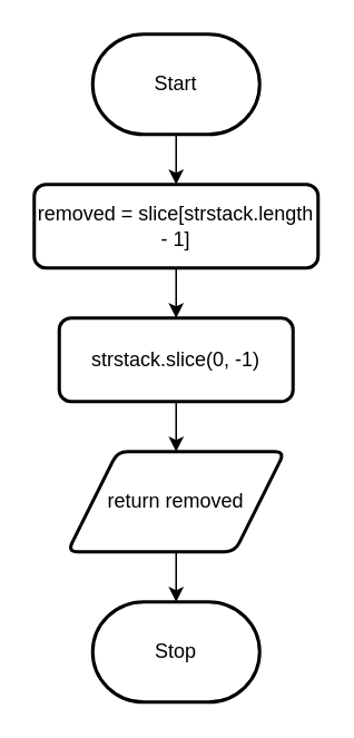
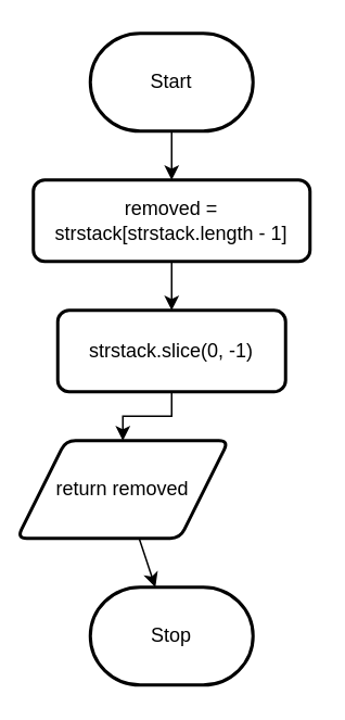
  <mxCell id="0" />
  <mxCell id="1" parent="0" />
  <mxCell id="2" value="" style="edgeStyle=orthogonalEdgeStyle;shape=connector;rounded=0;html=1;labelBackgroundColor=default;strokeColor=default;fontFamily=Helvetica;fontSize=11;fontColor=default;endArrow=classic;" parent="1" source="3" edge="1"><mxGeometry relative="1" as="geometry"><mxPoint x="105" y="110" as="targetPoint" /></mxGeometry></mxCell>
  <mxCell id="3" value="Start" style="strokeWidth=2;html=1;shape=mxgraph.flowchart.terminator;whiteSpace=wrap;" parent="1" vertex="1"><mxGeometry x="55" y="20" width="100" height="60" as="geometry" /></mxCell>
  <mxCell id="4" style="edgeStyle=orthogonalEdgeStyle;shape=connector;rounded=0;html=1;entryX=0.5;entryY=0;entryDx=0;entryDy=0;labelBackgroundColor=default;strokeColor=default;fontFamily=Helvetica;fontSize=11;fontColor=default;endArrow=classic;exitX=0.5;exitY=1;exitDx=0;exitDy=0;" parent="1" source="10" target="6" edge="1"><mxGeometry relative="1" as="geometry"><mxPoint x="105" y="170" as="sourcePoint" /></mxGeometry></mxCell>
  <mxCell id="5" value="" style="edgeStyle=orthogonalEdgeStyle;shape=connector;rounded=0;html=1;labelBackgroundColor=default;strokeColor=default;fontFamily=Helvetica;fontSize=11;fontColor=default;endArrow=classic;entryX=0.5;entryY=0;entryDx=0;entryDy=0;" parent="1" source="6" target="8" edge="1"><mxGeometry relative="1" as="geometry"><mxPoint x="105" y="280" as="targetPoint" /></mxGeometry></mxCell>
  <mxCell id="6" value="strstack.slice(0, -1)" style="rounded=1;whiteSpace=wrap;html=1;absoluteArcSize=1;arcSize=14;strokeWidth=2;" parent="1" vertex="1"><mxGeometry x="35" y="190" width="140" height="50" as="geometry" /></mxCell>
  <mxCell id="7" value="" style="edgeStyle=none;html=1;" edge="1" parent="1" source="8" target="9"><mxGeometry relative="1" as="geometry" /></mxCell>
- <mxCell id="8" value="return removed" style="shape=parallelogram;html=1;strokeWidth=2;perimeter=parallelogramPerimeter;whiteSpace=wrap;rounded=1;arcSize=12;size=0.23;" vertex="1" parent="1"><mxGeometry x="40" y="270" width="130" height="60" as="geometry" /></mxCell>
+ <mxCell id="8" value="return removed" style="shape=parallelogram;html=1;strokeWidth=2;perimeter=parallelogramPerimeter;whiteSpace=wrap;rounded=1;arcSize=12;size=0.23;" vertex="1" parent="1"><mxGeometry x="10" y="270" width="130" height="60" as="geometry" /></mxCell>
  <mxCell id="9" value="Stop" style="strokeWidth=2;html=1;shape=mxgraph.flowchart.terminator;whiteSpace=wrap;" vertex="1" parent="1"><mxGeometry x="55" y="360" width="100" height="60" as="geometry" /></mxCell>
- <mxCell id="10" value="removed = slice[strstack.length - 1]" style="rounded=1;whiteSpace=wrap;html=1;absoluteArcSize=1;arcSize=14;strokeWidth=2;" vertex="1" parent="1"><mxGeometry x="20" y="110" width="170" height="50" as="geometry" /></mxCell>
+ <mxCell id="10" value="removed = strstack[strstack.length - 1]" style="rounded=1;whiteSpace=wrap;html=1;absoluteArcSize=1;arcSize=14;strokeWidth=2;" vertex="1" parent="1"><mxGeometry x="20" y="110" width="170" height="50" as="geometry" /></mxCell>
